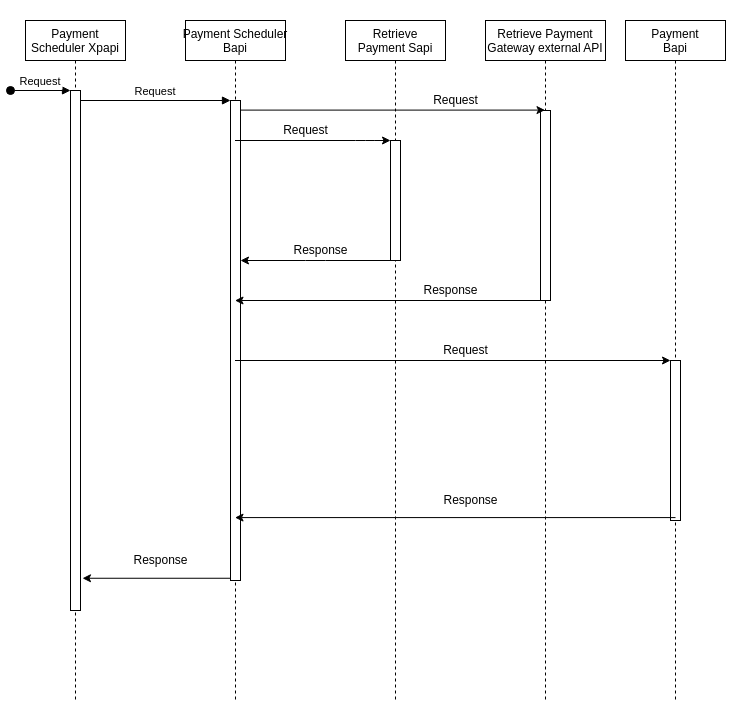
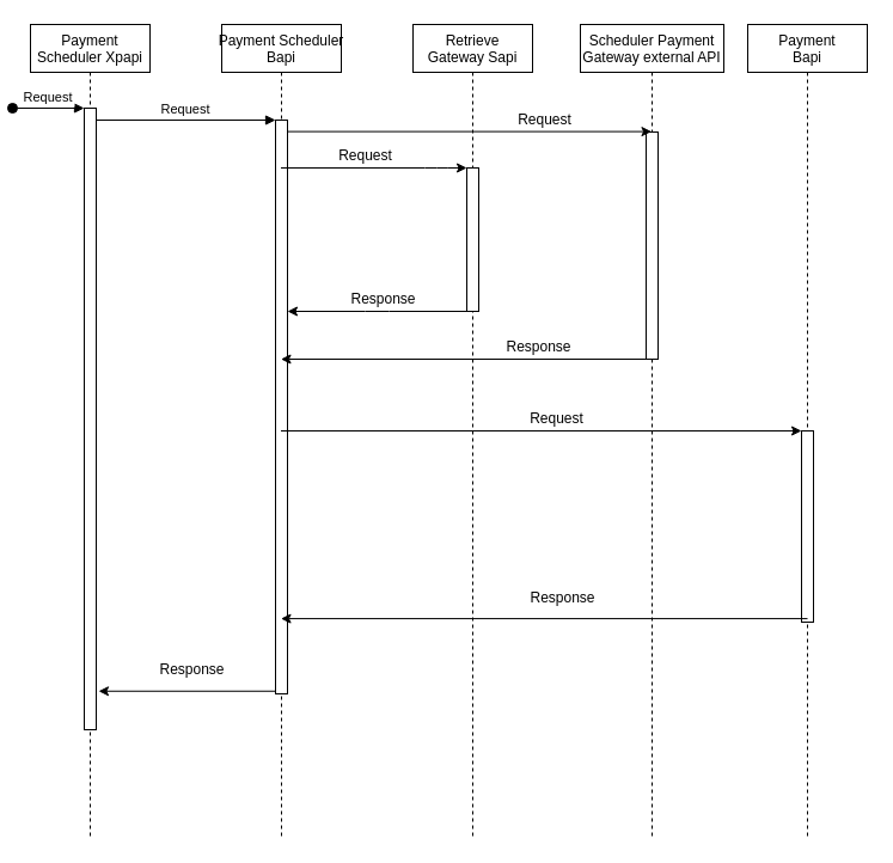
  <mxCell id="0" />
  <mxCell id="1" parent="0" />
  <mxCell id="2" value="Payment &#10;Scheduler Xpapi" style="shape=umlLifeline;perimeter=lifelinePerimeter;container=1;collapsible=0;recursiveResize=0;rounded=0;shadow=0;strokeWidth=1;" parent="1" vertex="1"><mxGeometry x="20" y="20" width="100" height="680" as="geometry" /></mxCell>
  <mxCell id="3" value="" style="points=[];perimeter=orthogonalPerimeter;rounded=0;shadow=0;strokeWidth=1;" parent="2" vertex="1"><mxGeometry x="45" y="70" width="10" height="520" as="geometry" /></mxCell>
  <mxCell id="4" value="Request" style="verticalAlign=bottom;startArrow=oval;endArrow=block;startSize=8;shadow=0;strokeWidth=1;" parent="2" target="3" edge="1"><mxGeometry relative="1" as="geometry"><mxPoint x="-15" y="70" as="sourcePoint" /></mxGeometry></mxCell>
  <mxCell id="5" value="Payment Scheduler&#10; Bapi" style="shape=umlLifeline;perimeter=lifelinePerimeter;container=1;collapsible=0;recursiveResize=0;rounded=0;shadow=0;strokeWidth=1;" parent="1" vertex="1"><mxGeometry x="180" y="20" width="100" height="680" as="geometry" /></mxCell>
  <mxCell id="6" value="" style="points=[];perimeter=orthogonalPerimeter;rounded=0;shadow=0;strokeWidth=1;" parent="5" vertex="1"><mxGeometry x="45" y="80" width="10" height="480" as="geometry" /></mxCell>
  <mxCell id="7" value="Request" style="verticalAlign=bottom;endArrow=block;entryX=0;entryY=0;shadow=0;strokeWidth=1;" parent="1" source="3" target="6" edge="1"><mxGeometry relative="1" as="geometry"><mxPoint x="175" y="100" as="sourcePoint" /></mxGeometry></mxCell>
- <mxCell id="8" value="&#10;Retrieve&#10;Payment Sapi&#10;" style="shape=umlLifeline;perimeter=lifelinePerimeter;container=1;collapsible=0;recursiveResize=0;rounded=0;shadow=0;strokeWidth=1;" parent="1" vertex="1"><mxGeometry x="340" y="20" width="100" height="680" as="geometry" /></mxCell>
+ <mxCell id="8" value="&#10;Retrieve&#10;Gateway Sapi&#10;" style="shape=umlLifeline;perimeter=lifelinePerimeter;container=1;collapsible=0;recursiveResize=0;rounded=0;shadow=0;strokeWidth=1;" parent="1" vertex="1"><mxGeometry x="340" y="20" width="100" height="680" as="geometry" /></mxCell>
  <mxCell id="9" value="" style="points=[];perimeter=orthogonalPerimeter;rounded=0;shadow=0;strokeWidth=1;" parent="8" vertex="1"><mxGeometry x="45" y="120" width="10" height="120" as="geometry" /></mxCell>
- <mxCell id="10" value="&#10;Retrieve Payment &#10;Gateway external API&#10;" style="shape=umlLifeline;perimeter=lifelinePerimeter;container=1;collapsible=0;recursiveResize=0;rounded=0;shadow=0;strokeWidth=1;" parent="1" vertex="1"><mxGeometry x="480" y="20" width="120" height="680" as="geometry" /></mxCell>
+ <mxCell id="10" value="&#10;Scheduler Payment &#10;Gateway external API&#10;" style="shape=umlLifeline;perimeter=lifelinePerimeter;container=1;collapsible=0;recursiveResize=0;rounded=0;shadow=0;strokeWidth=1;" parent="1" vertex="1"><mxGeometry x="480" y="20" width="120" height="680" as="geometry" /></mxCell>
  <mxCell id="11" value="" style="points=[];perimeter=orthogonalPerimeter;rounded=0;shadow=0;strokeWidth=1;" parent="10" vertex="1"><mxGeometry x="55" y="90" width="10" height="190" as="geometry" /></mxCell>
  <mxCell id="12" value="" style="endArrow=classic;html=1;" parent="1" source="9" target="6" edge="1"><mxGeometry width="50" height="50" relative="1" as="geometry"><mxPoint x="300" y="370" as="sourcePoint" /><mxPoint x="350" y="320" as="targetPoint" /><Array as="points"><mxPoint x="310" y="260" /></Array></mxGeometry></mxCell>
  <mxCell id="13" value="" style="endArrow=classic;html=1;exitX=0.5;exitY=1;exitDx=0;exitDy=0;exitPerimeter=0;" parent="1" source="11" target="5" edge="1"><mxGeometry width="50" height="50" relative="1" as="geometry"><mxPoint x="300" y="370" as="sourcePoint" /><mxPoint x="350" y="320" as="targetPoint" /></mxGeometry></mxCell>
  <mxCell id="14" value="" style="endArrow=classic;html=1;" parent="1" source="5" target="9" edge="1"><mxGeometry width="50" height="50" relative="1" as="geometry"><mxPoint x="300" y="420" as="sourcePoint" /><mxPoint x="350" y="370" as="targetPoint" /><Array as="points"><mxPoint x="360" y="140" /></Array></mxGeometry></mxCell>
  <mxCell id="15" value="Request" style="text;html=1;align=center;verticalAlign=middle;resizable=0;points=[];autosize=1;" parent="1" vertex="1"><mxGeometry x="270" y="120" width="60" height="20" as="geometry" /></mxCell>
  <mxCell id="16" value="Request" style="text;html=1;align=center;verticalAlign=middle;resizable=0;points=[];autosize=1;" parent="1" vertex="1"><mxGeometry x="420" y="90" width="60" height="20" as="geometry" /></mxCell>
  <mxCell id="17" value="Response" style="text;html=1;align=center;verticalAlign=middle;resizable=0;points=[];autosize=1;" parent="1" vertex="1"><mxGeometry x="410" y="280" width="70" height="20" as="geometry" /></mxCell>
  <mxCell id="18" value="Payment &#10; Bapi" style="shape=umlLifeline;perimeter=lifelinePerimeter;container=1;collapsible=0;recursiveResize=0;rounded=0;shadow=0;strokeWidth=1;" parent="1" vertex="1"><mxGeometry x="620" y="20" width="100" height="680" as="geometry" /></mxCell>
  <mxCell id="19" value="" style="points=[];perimeter=orthogonalPerimeter;rounded=0;shadow=0;strokeWidth=1;" parent="18" vertex="1"><mxGeometry x="45" y="340" width="10" height="160" as="geometry" /></mxCell>
  <mxCell id="20" value="" style="endArrow=classic;html=1;exitX=1;exitY=0.02;exitDx=0;exitDy=0;exitPerimeter=0;" parent="1" source="6" target="10" edge="1"><mxGeometry width="50" height="50" relative="1" as="geometry"><mxPoint x="300" y="440" as="sourcePoint" /><mxPoint x="350" y="390" as="targetPoint" /></mxGeometry></mxCell>
  <mxCell id="21" value="" style="endArrow=classic;html=1;" parent="1" source="5" target="19" edge="1"><mxGeometry width="50" height="50" relative="1" as="geometry"><mxPoint x="300" y="440" as="sourcePoint" /><mxPoint x="350" y="390" as="targetPoint" /></mxGeometry></mxCell>
  <mxCell id="22" value="" style="endArrow=classic;html=1;exitX=0.5;exitY=0.731;exitDx=0;exitDy=0;exitPerimeter=0;" parent="1" source="18" target="5" edge="1"><mxGeometry width="50" height="50" relative="1" as="geometry"><mxPoint x="300" y="440" as="sourcePoint" /><mxPoint x="350" y="390" as="targetPoint" /></mxGeometry></mxCell>
  <mxCell id="23" value="" style="endArrow=classic;html=1;entryX=1.2;entryY=0.938;entryDx=0;entryDy=0;entryPerimeter=0;" parent="1" source="6" target="3" edge="1"><mxGeometry width="50" height="50" relative="1" as="geometry"><mxPoint x="300" y="440" as="sourcePoint" /><mxPoint x="350" y="390" as="targetPoint" /></mxGeometry></mxCell>
  <mxCell id="24" value="Response" style="text;html=1;align=center;verticalAlign=middle;resizable=0;points=[];autosize=1;" parent="1" vertex="1"><mxGeometry x="120" y="550" width="70" height="20" as="geometry" /></mxCell>
  <mxCell id="25" value="Response" style="text;html=1;align=center;verticalAlign=middle;resizable=0;points=[];autosize=1;" parent="1" vertex="1"><mxGeometry x="430" y="490" width="70" height="20" as="geometry" /></mxCell>
  <mxCell id="26" value="Response" style="text;html=1;align=center;verticalAlign=middle;resizable=0;points=[];autosize=1;" parent="1" vertex="1"><mxGeometry x="280" y="240" width="70" height="20" as="geometry" /></mxCell>
  <mxCell id="27" value="Request" style="text;html=1;align=center;verticalAlign=middle;resizable=0;points=[];autosize=1;" parent="1" vertex="1"><mxGeometry x="430" y="340" width="60" height="20" as="geometry" /></mxCell>
